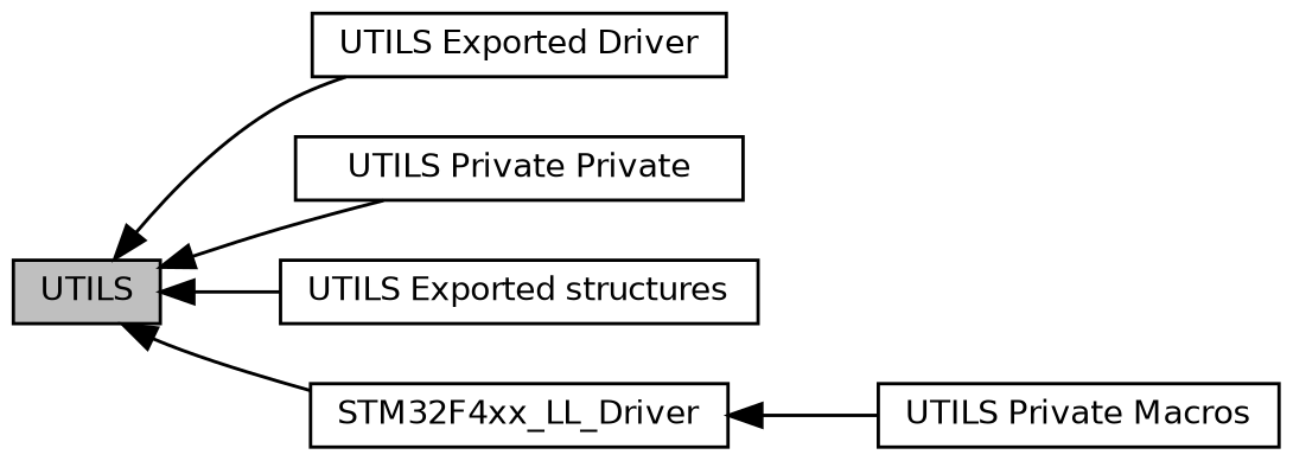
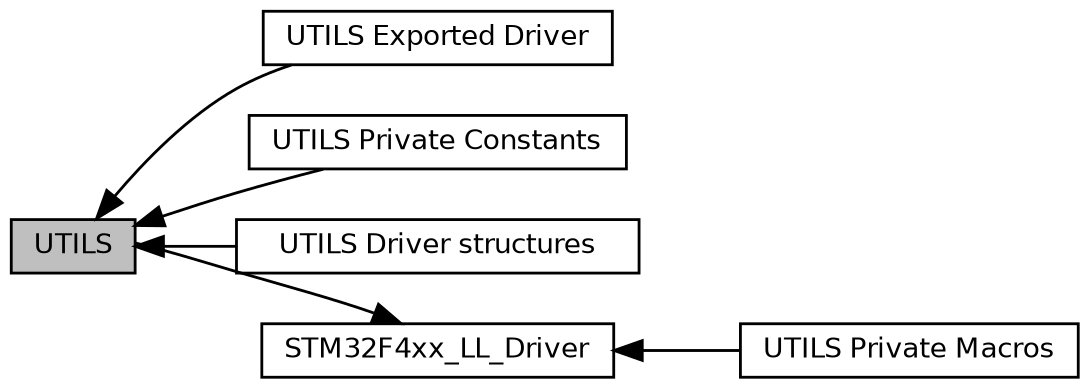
  digraph {
    rankdir=LR
    node [color=black fillcolor=white fontname=Helvetica fontsize=10 shape=box style=filled]
    edge [dir=back fontname=Helvetica fontsize=10 labelfontname=Helvetica labelfontsize=10 shape=plaintext style=solid]
    n1 [fillcolor=grey75 fontcolor=black height=0.2 label=UTILS width=0.4]
    n2 [height=0.2 label="UTILS Exported Driver" width=0.4]
-   n3 [height=0.2 label="UTILS Private Private" width=0.4]
-   n4 [height=0.2 label="UTILS Exported structures" width=0.4]
+   n3 [height=0.2 label="UTILS Private Constants" width=0.4]
+   n4 [height=0.2 label="UTILS Driver structures" width=0.4]
    n5 [height=0.2 label="UTILS Private Macros" width=0.4]
    n6 [height=0.2 label=STM32F4xx_LL_Driver width=0.4]
    n1 -> n2
    n1 -> n3
    n1 -> n4
-   n1 -> n6
+   n6 -> n1
    n6 -> n5
  }
